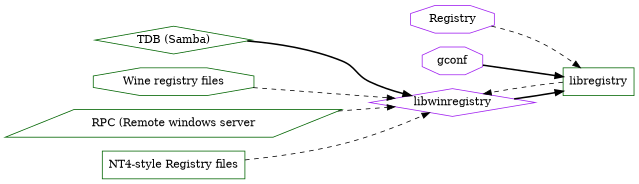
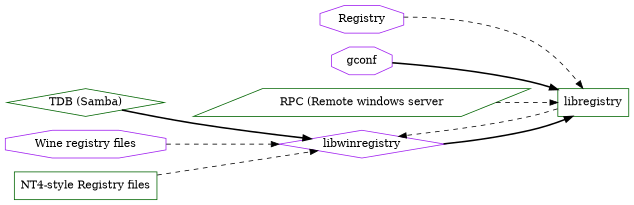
  digraph {
    rankdir=LR
    node [color=purple shape=octagon]
    edge [style=dashed]
    libwinregistry [shape=diamond]
    libregistry [color=darkgreen shape=box]
    n3 [label=Registry]
    gconf
    "TDB (Samba)" [color=darkgreen shape=diamond]
-   "Wine registry files" [color=darkgreen]
+   "Wine registry files"
    "RPC (Remote windows server" [color=darkgreen shape=parallelogram]
    "NT4-style Registry files" [color=darkgreen shape=box]
    libwinregistry -> libregistry [style=bold]
    libregistry -> libwinregistry
    n3 -> libregistry
    gconf -> libregistry [style=bold]
    "TDB (Samba)" -> libwinregistry [style=bold]
    "Wine registry files" -> libwinregistry
-   "RPC (Remote windows server" -> libwinregistry
+   "RPC (Remote windows server" -> libregistry
    "NT4-style Registry files" -> libwinregistry
  }
